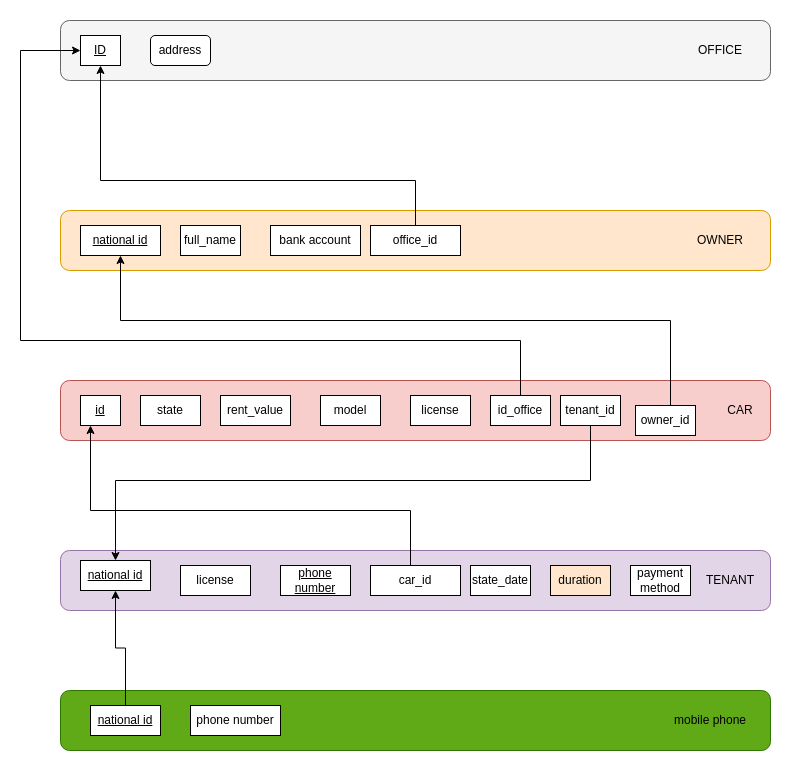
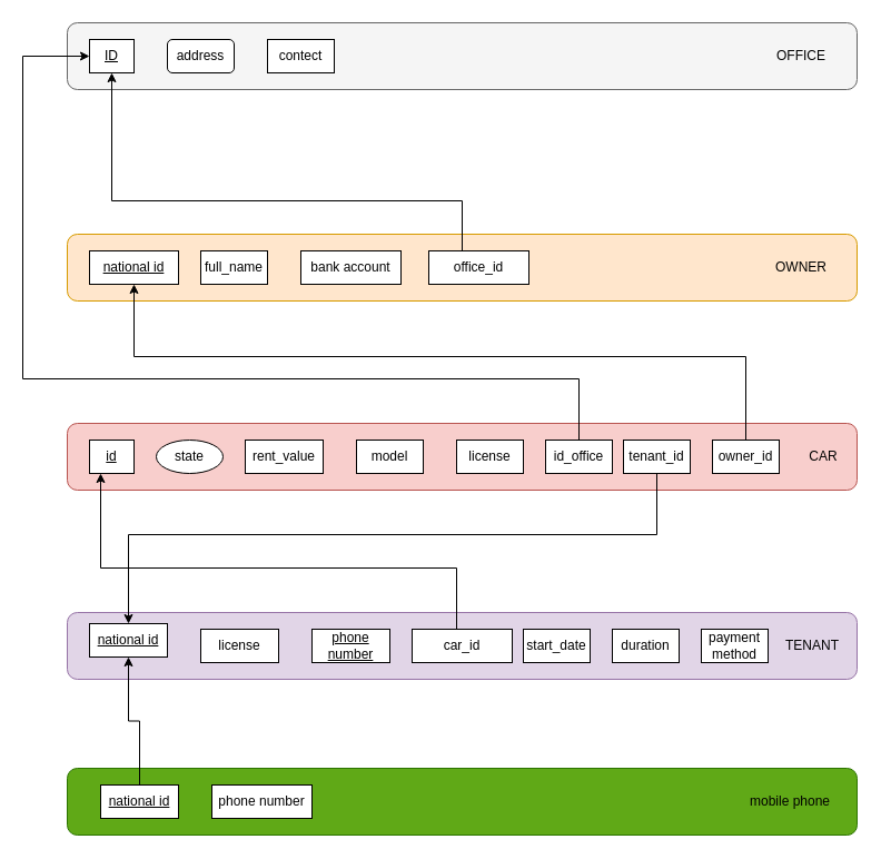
  <mxCell id="0" />
  <mxCell id="1" parent="0" />
  <mxCell id="2" value="" style="rounded=1;whiteSpace=wrap;html=1;fillColor=#f5f5f5;fontColor=#333333;strokeColor=#666666;" vertex="1" parent="1"><mxGeometry x="60" y="20" width="710" height="60" as="geometry" /></mxCell>
  <mxCell id="3" value="" style="rounded=1;whiteSpace=wrap;html=1;fillColor=#f8cecc;strokeColor=#b85450;" vertex="1" parent="1"><mxGeometry x="60" y="380" width="710" height="60" as="geometry" /></mxCell>
  <mxCell id="4" value="CAR" style="text;html=1;strokeColor=none;fillColor=none;align=center;verticalAlign=middle;whiteSpace=wrap;rounded=0;" vertex="1" parent="1"><mxGeometry x="710" y="395" width="60" height="30" as="geometry" /></mxCell>
  <mxCell id="5" value="" style="rounded=1;whiteSpace=wrap;html=1;fillColor=#ffe6cc;strokeColor=#d79b00;" vertex="1" parent="1"><mxGeometry x="60" y="210" width="710" height="60" as="geometry" /></mxCell>
  <mxCell id="6" value="OWNER" style="text;html=1;strokeColor=none;fillColor=none;align=center;verticalAlign=middle;whiteSpace=wrap;rounded=0;" vertex="1" parent="1"><mxGeometry x="690" y="225" width="60" height="30" as="geometry" /></mxCell>
  <mxCell id="7" value="OFFICE" style="text;html=1;strokeColor=none;fillColor=none;align=center;verticalAlign=middle;whiteSpace=wrap;rounded=0;" vertex="1" parent="1"><mxGeometry x="690" y="35" width="60" height="30" as="geometry" /></mxCell>
  <mxCell id="8" value="" style="rounded=1;whiteSpace=wrap;html=1;fillColor=#e1d5e7;strokeColor=#9673a6;" vertex="1" parent="1"><mxGeometry x="60" y="550" width="710" height="60" as="geometry" /></mxCell>
  <mxCell id="9" value="TENANT" style="text;html=1;strokeColor=none;fillColor=none;align=center;verticalAlign=middle;whiteSpace=wrap;rounded=0;" vertex="1" parent="1"><mxGeometry x="700" y="565" width="60" height="30" as="geometry" /></mxCell>
  <mxCell id="10" value="&lt;u&gt;ID&lt;/u&gt;" style="rounded=0;whiteSpace=wrap;html=1;" vertex="1" parent="1"><mxGeometry x="80" y="35" width="40" height="30" as="geometry" /></mxCell>
  <mxCell id="11" value="address" style="whiteSpace=wrap;html=1;rounded=1;" vertex="1" parent="1"><mxGeometry x="150" y="35" width="60" height="30" as="geometry" /></mxCell>
+ <mxCell id="12" value="contect" style="rounded=0;whiteSpace=wrap;html=1;" vertex="1" parent="1"><mxGeometry x="240" y="35" width="60" height="30" as="geometry" /></mxCell>
  <mxCell id="13" value="&lt;u&gt;national id&lt;/u&gt;" style="rounded=0;whiteSpace=wrap;html=1;" vertex="1" parent="1"><mxGeometry x="80" y="225" width="80" height="30" as="geometry" /></mxCell>
  <mxCell id="14" value="full_name" style="rounded=0;whiteSpace=wrap;html=1;" vertex="1" parent="1"><mxGeometry x="180" y="225" width="60" height="30" as="geometry" /></mxCell>
  <mxCell id="15" value="bank account" style="rounded=0;whiteSpace=wrap;html=1;" vertex="1" parent="1"><mxGeometry x="270" y="225" width="90" height="30" as="geometry" /></mxCell>
  <mxCell id="16" value="&lt;u&gt;id&lt;/u&gt;" style="rounded=0;whiteSpace=wrap;html=1;" vertex="1" parent="1"><mxGeometry x="80" y="395" width="40" height="30" as="geometry" /></mxCell>
  <mxCell id="17" value="model" style="rounded=0;whiteSpace=wrap;html=1;" vertex="1" parent="1"><mxGeometry x="320" y="395" width="60" height="30" as="geometry" /></mxCell>
  <mxCell id="18" value="rent_value" style="rounded=0;whiteSpace=wrap;html=1;" vertex="1" parent="1"><mxGeometry x="220" y="395" width="70" height="30" as="geometry" /></mxCell>
- <mxCell id="19" value="state" style="rounded=0;whiteSpace=wrap;html=1;" vertex="1" parent="1"><mxGeometry x="140" y="395" width="60" height="30" as="geometry" /></mxCell>
+ <mxCell id="19" value="state" style="ellipse;whiteSpace=wrap;html=1;" vertex="1" parent="1"><mxGeometry x="140" y="395" width="60" height="30" as="geometry" /></mxCell>
  <mxCell id="20" value="license" style="rounded=0;whiteSpace=wrap;html=1;" vertex="1" parent="1"><mxGeometry x="410" y="395" width="60" height="30" as="geometry" /></mxCell>
  <mxCell id="21" value="&lt;u&gt;national id&lt;/u&gt;" style="rounded=0;whiteSpace=wrap;html=1;" vertex="1" parent="1"><mxGeometry x="80" y="560" width="70" height="30" as="geometry" /></mxCell>
  <mxCell id="22" value="&lt;u&gt;phone number&lt;/u&gt;" style="rounded=0;whiteSpace=wrap;html=1;" vertex="1" parent="1"><mxGeometry x="280" y="565" width="70" height="30" as="geometry" /></mxCell>
  <mxCell id="23" value="license" style="rounded=0;whiteSpace=wrap;html=1;" vertex="1" parent="1"><mxGeometry x="180" y="565" width="70" height="30" as="geometry" /></mxCell>
  <mxCell id="24" style="edgeStyle=orthogonalEdgeStyle;rounded=0;orthogonalLoop=1;jettySize=auto;html=1;entryX=0.25;entryY=1;entryDx=0;entryDy=0;" edge="1" parent="1" source="25" target="16"><mxGeometry relative="1" as="geometry"><mxPoint x="50" y="420" as="targetPoint" /><Array as="points"><mxPoint x="410" y="510" /><mxPoint x="90" y="510" /></Array></mxGeometry></mxCell>
  <mxCell id="25" value="car_id" style="rounded=0;whiteSpace=wrap;html=1;" vertex="1" parent="1"><mxGeometry x="370" y="565" width="90" height="30" as="geometry" /></mxCell>
- <mxCell id="26" value="duration" style="rounded=0;whiteSpace=wrap;html=1;fillColor=#ffe6cc;" vertex="1" parent="1"><mxGeometry x="550" y="565" width="60" height="30" as="geometry" /></mxCell>
- <mxCell id="27" value="state_date" style="rounded=0;whiteSpace=wrap;html=1;" vertex="1" parent="1"><mxGeometry x="470" y="565" width="60" height="30" as="geometry" /></mxCell>
+ <mxCell id="26" value="duration" style="rounded=0;whiteSpace=wrap;html=1;" vertex="1" parent="1"><mxGeometry x="550" y="565" width="60" height="30" as="geometry" /></mxCell>
+ <mxCell id="27" value="start_date" style="rounded=0;whiteSpace=wrap;html=1;" vertex="1" parent="1"><mxGeometry x="470" y="565" width="60" height="30" as="geometry" /></mxCell>
  <mxCell id="28" value="payment&lt;br&gt;method" style="rounded=0;whiteSpace=wrap;html=1;" vertex="1" parent="1"><mxGeometry x="630" y="565" width="60" height="30" as="geometry" /></mxCell>
  <mxCell id="29" style="edgeStyle=orthogonalEdgeStyle;rounded=0;orthogonalLoop=1;jettySize=auto;html=1;entryX=0;entryY=0.5;entryDx=0;entryDy=0;" edge="1" parent="1" source="30" target="10"><mxGeometry relative="1" as="geometry"><Array as="points"><mxPoint x="520" y="340" /><mxPoint x="20" y="340" /><mxPoint x="20" y="50" /></Array></mxGeometry></mxCell>
  <mxCell id="30" value="id_office" style="rounded=0;whiteSpace=wrap;html=1;" vertex="1" parent="1"><mxGeometry x="490" y="395" width="60" height="30" as="geometry" /></mxCell>
  <mxCell id="31" style="edgeStyle=orthogonalEdgeStyle;rounded=0;orthogonalLoop=1;jettySize=auto;html=1;entryX=0.5;entryY=1;entryDx=0;entryDy=0;" edge="1" parent="1" source="32" target="10"><mxGeometry relative="1" as="geometry"><Array as="points"><mxPoint x="415" y="180" /><mxPoint x="100" y="180" /></Array></mxGeometry></mxCell>
- <mxCell id="32" value="office_id" style="rounded=0;whiteSpace=wrap;html=1;" vertex="1" parent="1"><mxGeometry x="370" y="225" width="90" height="30" as="geometry" /></mxCell>
+ <mxCell id="32" value="office_id" style="rounded=0;whiteSpace=wrap;html=1;" vertex="1" parent="1"><mxGeometry x="385" y="225" width="90" height="30" as="geometry" /></mxCell>
  <mxCell id="33" style="edgeStyle=orthogonalEdgeStyle;rounded=0;orthogonalLoop=1;jettySize=auto;html=1;entryX=0.5;entryY=0;entryDx=0;entryDy=0;" edge="1" parent="1" source="34" target="21"><mxGeometry relative="1" as="geometry"><Array as="points"><mxPoint x="590" y="480" /><mxPoint x="115" y="480" /></Array></mxGeometry></mxCell>
  <mxCell id="34" value="tenant_id" style="rounded=0;whiteSpace=wrap;html=1;" vertex="1" parent="1"><mxGeometry x="560" y="395" width="60" height="30" as="geometry" /></mxCell>
  <mxCell id="35" style="edgeStyle=orthogonalEdgeStyle;rounded=0;orthogonalLoop=1;jettySize=auto;html=1;" edge="1" parent="1" source="36" target="13"><mxGeometry relative="1" as="geometry"><Array as="points"><mxPoint x="670" y="320" /><mxPoint x="120" y="320" /></Array></mxGeometry></mxCell>
- <mxCell id="36" value="owner_id" style="rounded=0;whiteSpace=wrap;html=1;" vertex="1" parent="1"><mxGeometry x="635" y="405" width="60" height="30" as="geometry" /></mxCell>
+ <mxCell id="36" value="owner_id" style="rounded=0;whiteSpace=wrap;html=1;" vertex="1" parent="1"><mxGeometry x="640" y="395" width="60" height="30" as="geometry" /></mxCell>
  <mxCell id="37" value="" style="rounded=1;whiteSpace=wrap;html=1;fillColor=#60a917;strokeColor=#2D7600;fontColor=#ffffff;" vertex="1" parent="1"><mxGeometry x="60" y="690" width="710" height="60" as="geometry" /></mxCell>
  <mxCell id="38" value="mobile phone" style="text;html=1;strokeColor=none;fillColor=none;align=center;verticalAlign=middle;whiteSpace=wrap;rounded=0;" vertex="1" parent="1"><mxGeometry x="670" y="705" width="80" height="30" as="geometry" /></mxCell>
  <mxCell id="39" value="" style="edgeStyle=orthogonalEdgeStyle;rounded=0;orthogonalLoop=1;jettySize=auto;html=1;" edge="1" parent="1" source="40" target="21"><mxGeometry relative="1" as="geometry" /></mxCell>
  <mxCell id="40" value="&lt;u&gt;national id&lt;/u&gt;" style="rounded=0;whiteSpace=wrap;html=1;" vertex="1" parent="1"><mxGeometry x="90" y="705" width="70" height="30" as="geometry" /></mxCell>
  <mxCell id="41" value="phone number" style="rounded=0;whiteSpace=wrap;html=1;" vertex="1" parent="1"><mxGeometry x="190" y="705" width="90" height="30" as="geometry" /></mxCell>
